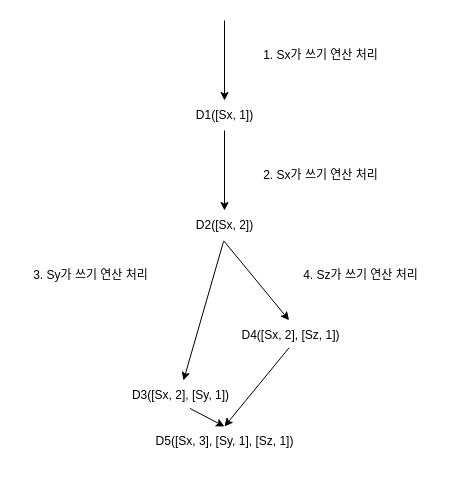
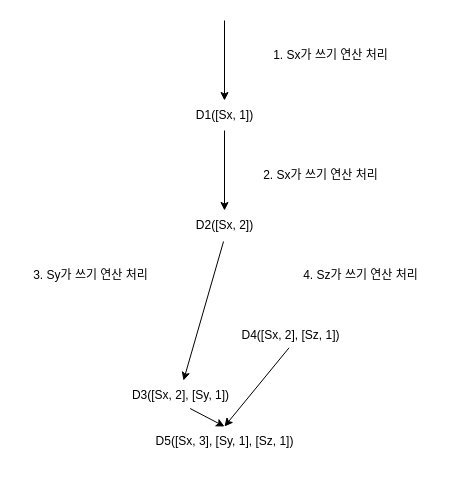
  <mxCell id="0" />
  <mxCell id="1" parent="0" />
  <mxCell id="2" value="" style="edgeStyle=orthogonalEdgeStyle;rounded=0;orthogonalLoop=1;jettySize=auto;html=1;endArrow=none;startFill=1;startArrow=classic;" edge="1" parent="1" source="4"><mxGeometry relative="1" as="geometry"><mxPoint x="224" y="20" as="targetPoint" /></mxGeometry></mxCell>
  <mxCell id="3" value="" style="edgeStyle=orthogonalEdgeStyle;rounded=0;orthogonalLoop=1;jettySize=auto;html=1;" edge="1" parent="1" source="4" target="5"><mxGeometry relative="1" as="geometry" /></mxCell>
  <mxCell id="4" value="D1([Sx, 1])" style="text;html=1;align=center;verticalAlign=middle;resizable=0;points=[];autosize=1;strokeColor=none;fillColor=none;" vertex="1" parent="1"><mxGeometry x="184" y="100" width="80" height="30" as="geometry" /></mxCell>
  <mxCell id="5" value="D2([Sx, 2])" style="text;html=1;align=center;verticalAlign=middle;resizable=0;points=[];autosize=1;strokeColor=none;fillColor=none;" vertex="1" parent="1"><mxGeometry x="184" y="210" width="80" height="30" as="geometry" /></mxCell>
  <mxCell id="6" value="D3([Sx, 2], [Sy, 1])" style="text;html=1;align=center;verticalAlign=middle;resizable=0;points=[];autosize=1;strokeColor=none;fillColor=none;" vertex="1" parent="1"><mxGeometry x="120" y="380" width="120" height="30" as="geometry" /></mxCell>
  <mxCell id="7" value="D4([Sx, 2], [Sz, 1])" style="text;html=1;align=center;verticalAlign=middle;resizable=0;points=[];autosize=1;strokeColor=none;fillColor=none;" vertex="1" parent="1"><mxGeometry x="230" y="320" width="120" height="30" as="geometry" /></mxCell>
  <mxCell id="8" value="" style="endArrow=classic;html=1;rounded=0;entryX=0.525;entryY=0;entryDx=0;entryDy=0;entryPerimeter=0;exitX=0.488;exitY=1.033;exitDx=0;exitDy=0;exitPerimeter=0;" edge="1" parent="1" source="5" target="6"><mxGeometry width="50" height="50" relative="1" as="geometry"><mxPoint x="220" y="260" as="sourcePoint" /><mxPoint x="250" y="330" as="targetPoint" /></mxGeometry></mxCell>
- <mxCell id="9" value="" style="endArrow=classic;html=1;rounded=0;exitX=0.49;exitY=1.009;exitDx=0;exitDy=0;exitPerimeter=0;entryX=0.488;entryY=-0.009;entryDx=0;entryDy=0;entryPerimeter=0;" edge="1" parent="1" source="5" target="7"><mxGeometry width="50" height="50" relative="1" as="geometry"><mxPoint x="200" y="380" as="sourcePoint" /><mxPoint x="250" y="330" as="targetPoint" /></mxGeometry></mxCell>
  <mxCell id="10" value="D5([Sx, 3], [Sy, 1], [Sz, 1])" style="text;html=1;align=center;verticalAlign=middle;resizable=0;points=[];autosize=1;strokeColor=none;fillColor=none;" vertex="1" parent="1"><mxGeometry x="144" y="426" width="160" height="30" as="geometry" /></mxCell>
  <mxCell id="11" value="" style="endArrow=classic;html=1;rounded=0;exitX=0.58;exitY=0.933;exitDx=0;exitDy=0;exitPerimeter=0;entryX=0.5;entryY=-0.033;entryDx=0;entryDy=0;entryPerimeter=0;" edge="1" parent="1" source="6"><mxGeometry width="50" height="50" relative="1" as="geometry"><mxPoint x="137" y="347" as="sourcePoint" /><mxPoint x="224" y="426" as="targetPoint" /></mxGeometry></mxCell>
  <mxCell id="12" value="" style="endArrow=classic;html=1;rounded=0;entryX=0.525;entryY=0;entryDx=0;entryDy=0;entryPerimeter=0;exitX=0.488;exitY=0.91;exitDx=0;exitDy=0;exitPerimeter=0;" edge="1" parent="1" source="7"><mxGeometry width="50" height="50" relative="1" as="geometry"><mxPoint x="314" y="347" as="sourcePoint" /><mxPoint x="224" y="426" as="targetPoint" /></mxGeometry></mxCell>
- <mxCell id="13" value="1. Sx가 쓰기 연산 처리" style="text;html=1;align=center;verticalAlign=middle;resizable=0;points=[];autosize=1;strokeColor=none;fillColor=none;" vertex="1" parent="1"><mxGeometry x="250" y="40" width="140" height="30" as="geometry" /></mxCell>
+ <mxCell id="13" value="1. Sx가 쓰기 연산 처리" style="text;html=1;align=center;verticalAlign=middle;resizable=0;points=[];autosize=1;strokeColor=none;fillColor=none;" vertex="1" parent="1"><mxGeometry x="260" y="40" width="140" height="30" as="geometry" /></mxCell>
  <mxCell id="14" value="2. Sx가 쓰기 연산 처리" style="text;html=1;align=center;verticalAlign=middle;resizable=0;points=[];autosize=1;strokeColor=none;fillColor=none;" vertex="1" parent="1"><mxGeometry x="250" y="160" width="140" height="30" as="geometry" /></mxCell>
  <mxCell id="15" value="3. Sy가 쓰기 연산 처리" style="text;html=1;align=center;verticalAlign=middle;resizable=0;points=[];autosize=1;strokeColor=none;fillColor=none;" vertex="1" parent="1"><mxGeometry x="20" y="260" width="140" height="30" as="geometry" /></mxCell>
  <mxCell id="16" value="4. Sz가 쓰기 연산 처리" style="text;html=1;align=center;verticalAlign=middle;resizable=0;points=[];autosize=1;strokeColor=none;fillColor=none;" vertex="1" parent="1"><mxGeometry x="290" y="260" width="140" height="30" as="geometry" /></mxCell>
